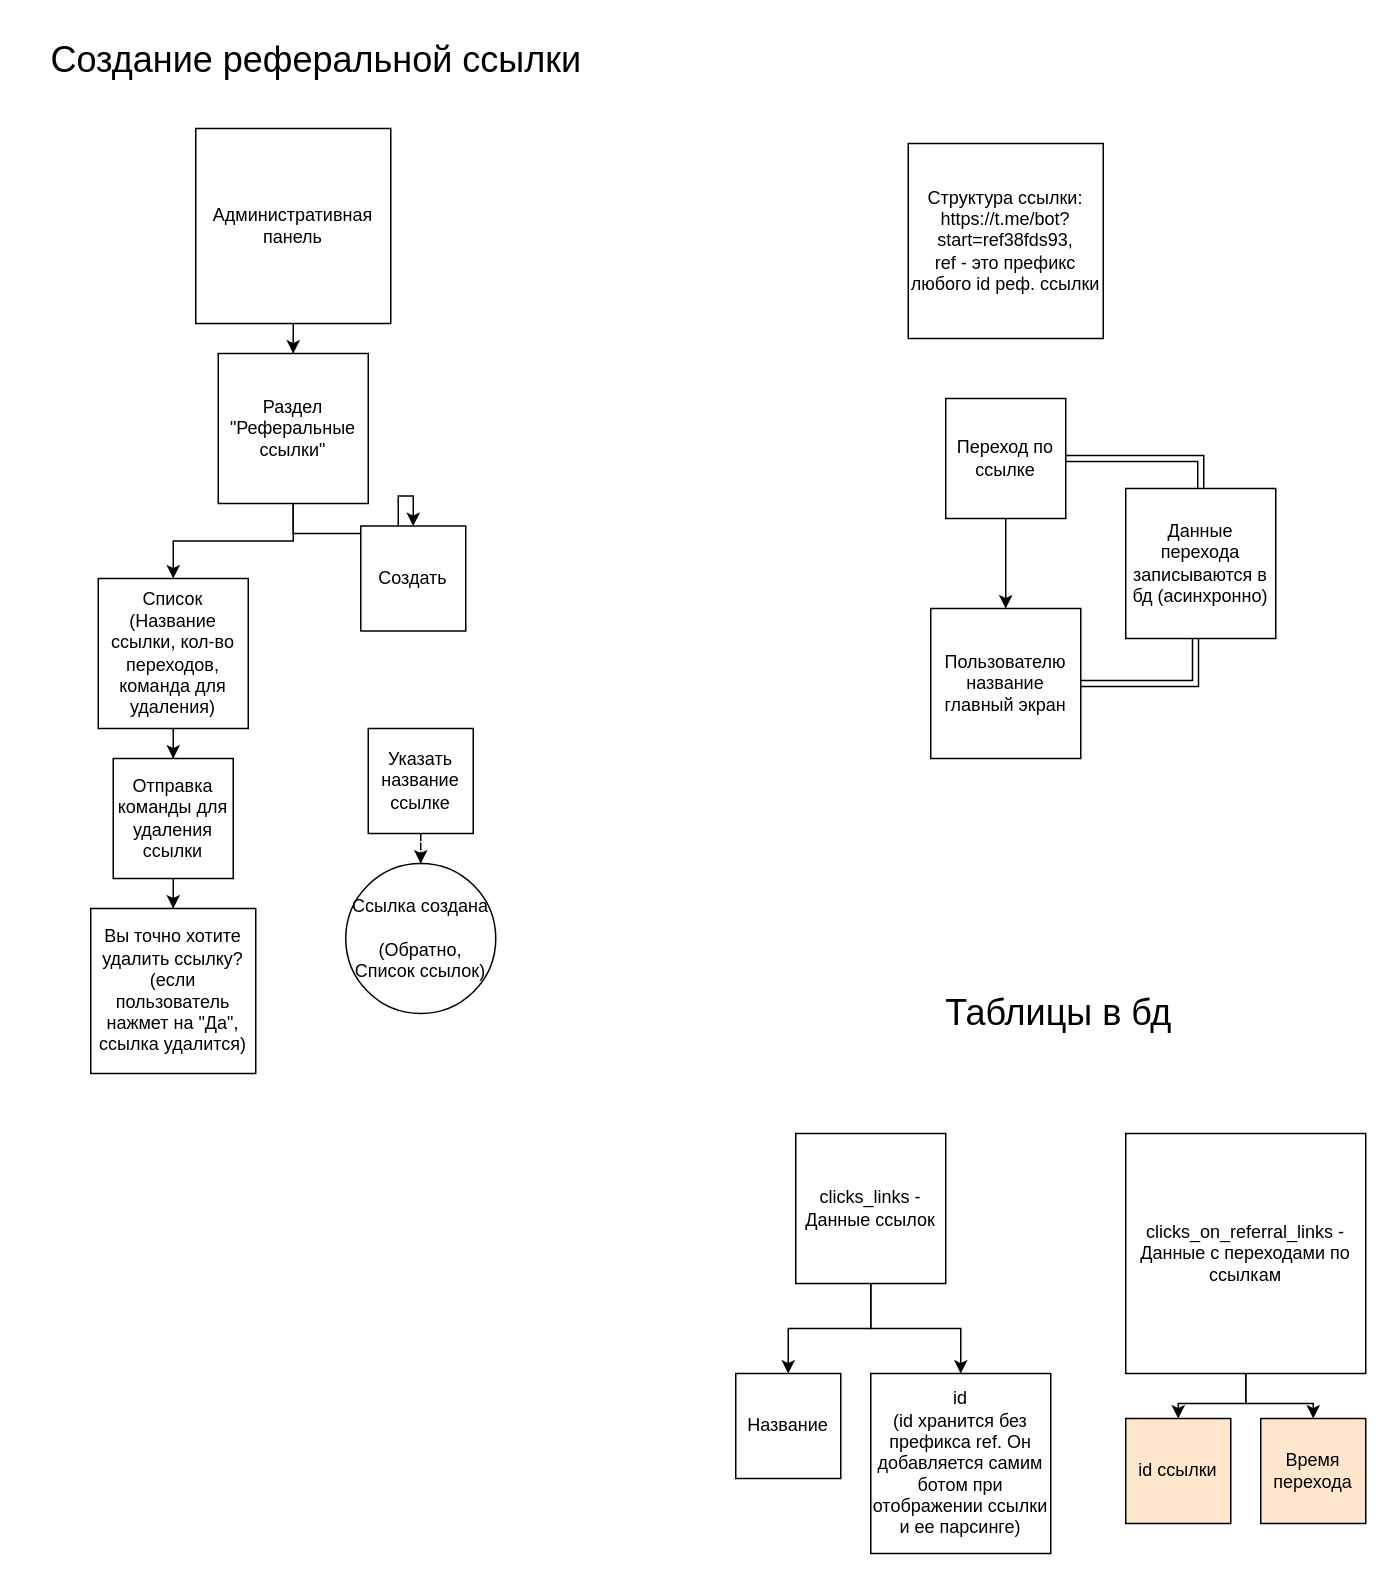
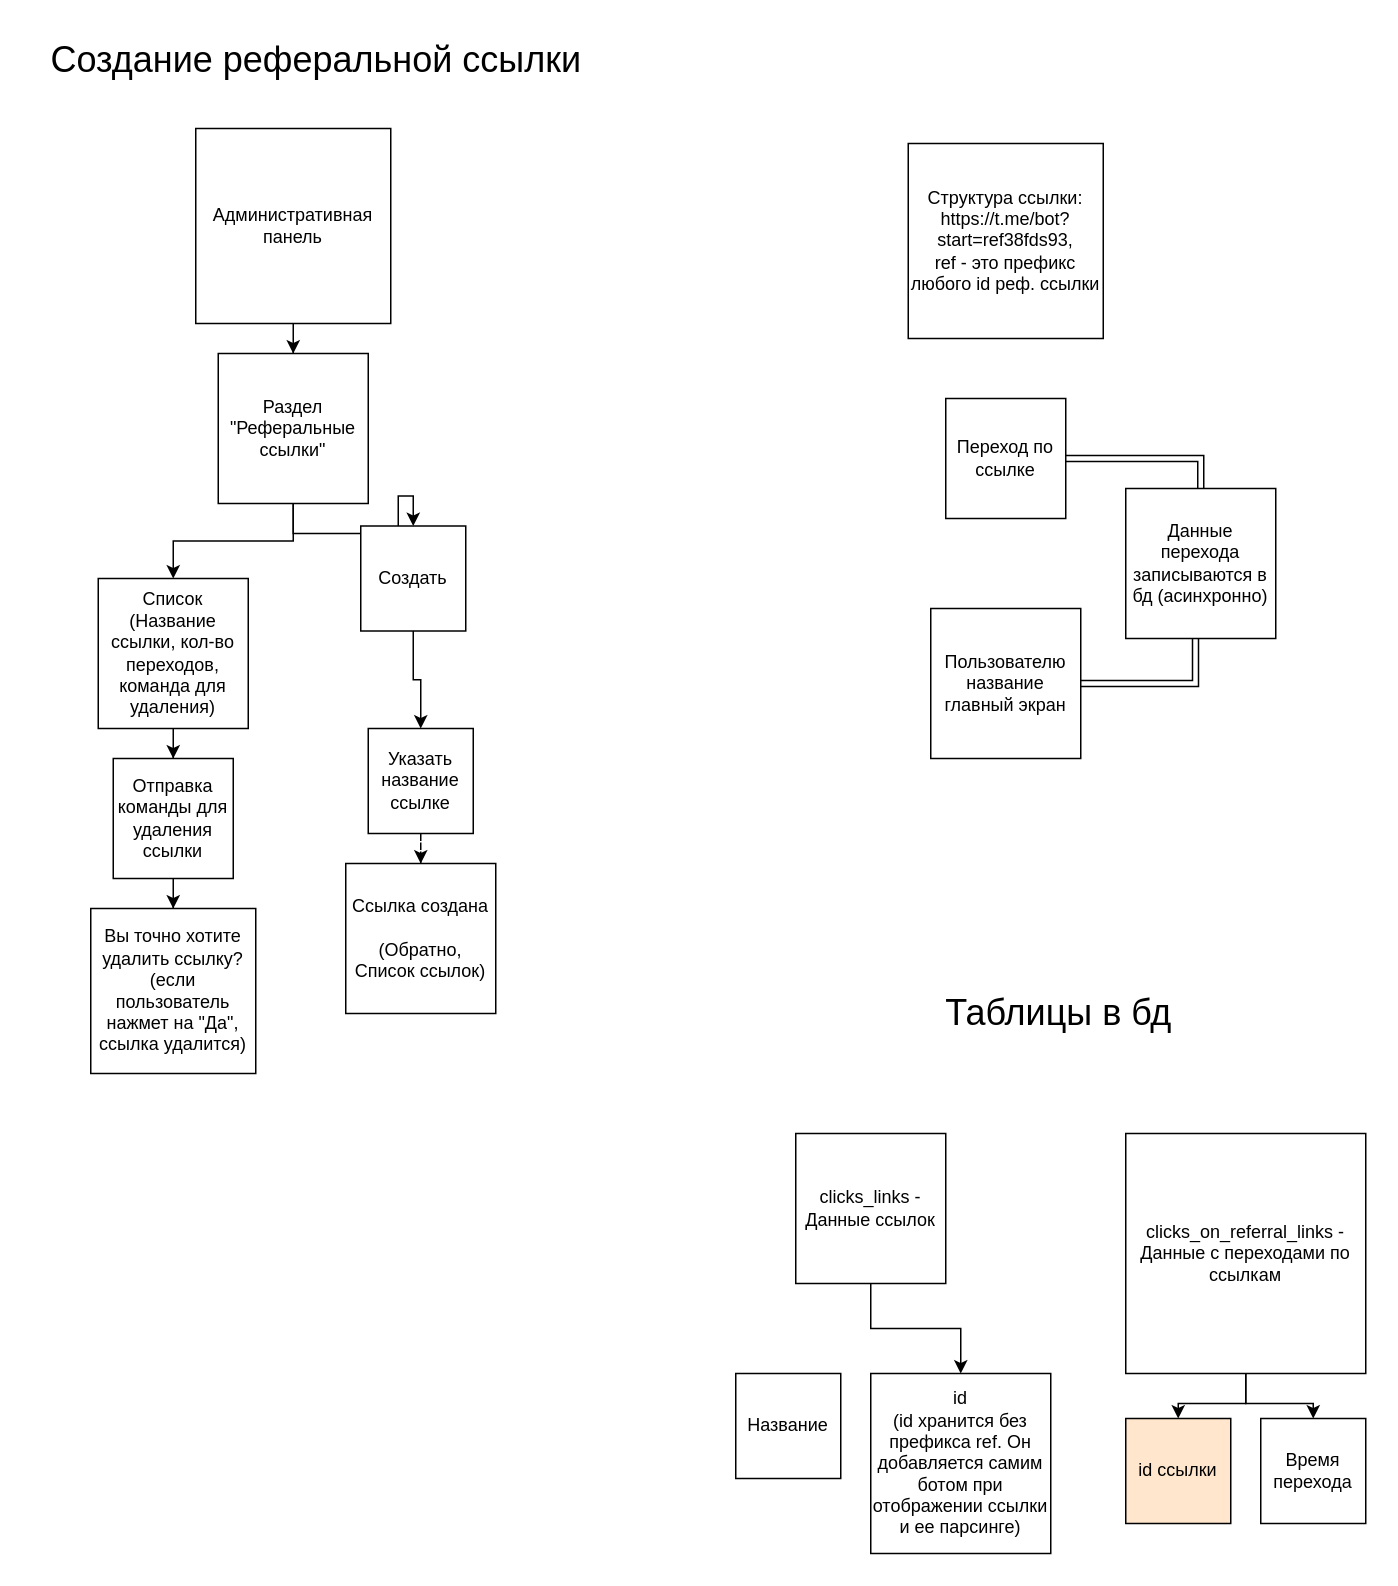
  <mxCell id="0" />
  <mxCell id="1" parent="0" />
  <mxCell id="2" style="edgeStyle=orthogonalEdgeStyle;rounded=0;orthogonalLoop=1;jettySize=auto;html=1;fontSize=24;" edge="1" parent="1" source="3" target="7"><mxGeometry relative="1" as="geometry" /></mxCell>
  <mxCell id="3" value="Административная панель" style="whiteSpace=wrap;html=1;aspect=fixed;" vertex="1" parent="1"><mxGeometry x="130" y="85" width="130" height="130" as="geometry" /></mxCell>
  <mxCell id="4" value="Создание реферальной ссылки" style="text;html=1;align=center;verticalAlign=middle;resizable=0;points=[];autosize=1;strokeColor=none;fillColor=none;strokeWidth=1;fontSize=24;" vertex="1" parent="1"><mxGeometry x="20" y="20" width="380" height="40" as="geometry" /></mxCell>
  <mxCell id="5" style="edgeStyle=orthogonalEdgeStyle;rounded=0;orthogonalLoop=1;jettySize=auto;html=1;fontSize=24;" edge="1" parent="1" source="7" target="9"><mxGeometry relative="1" as="geometry" /></mxCell>
  <mxCell id="6" style="edgeStyle=orthogonalEdgeStyle;rounded=0;orthogonalLoop=1;jettySize=auto;html=1;fontSize=24;" edge="1" parent="1" source="7" target="11"><mxGeometry relative="1" as="geometry" /></mxCell>
  <mxCell id="7" value="Раздел &quot;Реферальные ссылки&quot;" style="whiteSpace=wrap;html=1;aspect=fixed;" vertex="1" parent="1"><mxGeometry x="145" y="235" width="100" height="100" as="geometry" /></mxCell>
+ <mxCell id="8" style="edgeStyle=orthogonalEdgeStyle;rounded=0;orthogonalLoop=1;jettySize=auto;html=1;fontSize=24;" edge="1" parent="1" source="9" target="13"><mxGeometry relative="1" as="geometry" /></mxCell>
  <mxCell id="9" value="Создать" style="whiteSpace=wrap;html=1;aspect=fixed;" vertex="1" parent="1"><mxGeometry x="240" y="350" width="70" height="70" as="geometry" /></mxCell>
  <mxCell id="10" style="edgeStyle=orthogonalEdgeStyle;rounded=0;orthogonalLoop=1;jettySize=auto;html=1;fontSize=24;" edge="1" parent="1" source="11" target="16"><mxGeometry relative="1" as="geometry" /></mxCell>
  <mxCell id="11" value="Список&lt;br&gt;(Название ссылки, кол-во переходов, команда для удаления)" style="whiteSpace=wrap;html=1;aspect=fixed;" vertex="1" parent="1"><mxGeometry x="65" y="385" width="100" height="100" as="geometry" /></mxCell>
  <mxCell id="12" style="edgeStyle=orthogonalEdgeStyle;rounded=0;orthogonalLoop=1;jettySize=auto;html=1;fontSize=24;dashed=1;" edge="1" parent="1" source="13" target="14"><mxGeometry relative="1" as="geometry" /></mxCell>
  <mxCell id="13" value="Указать название ссылке" style="whiteSpace=wrap;html=1;aspect=fixed;" vertex="1" parent="1"><mxGeometry x="245" y="485" width="70" height="70" as="geometry" /></mxCell>
- <mxCell id="14" value="Ссылка создана&lt;br&gt;&lt;br&gt;(Обратно, Список ссылок)" style="ellipse;whiteSpace=wrap;html=1;aspect=fixed;" vertex="1" parent="1"><mxGeometry x="230" y="575" width="100" height="100" as="geometry" /></mxCell>
+ <mxCell id="14" value="Ссылка создана&lt;br&gt;&lt;br&gt;(Обратно, Список ссылок)" style="whiteSpace=wrap;html=1;aspect=fixed;" vertex="1" parent="1"><mxGeometry x="230" y="575" width="100" height="100" as="geometry" /></mxCell>
  <mxCell id="15" style="edgeStyle=orthogonalEdgeStyle;rounded=0;orthogonalLoop=1;jettySize=auto;html=1;fontSize=24;" edge="1" parent="1" source="16" target="17"><mxGeometry relative="1" as="geometry" /></mxCell>
  <mxCell id="16" value="Отправка команды для удаления ссылки" style="whiteSpace=wrap;html=1;aspect=fixed;" vertex="1" parent="1"><mxGeometry x="75" y="505" width="80" height="80" as="geometry" /></mxCell>
  <mxCell id="17" value="Вы точно хотите удалить ссылку?&lt;br&gt;(если пользователь нажмет на &quot;Да&quot;, ссылка удалится)" style="whiteSpace=wrap;html=1;aspect=fixed;" vertex="1" parent="1"><mxGeometry x="60" y="605" width="110" height="110" as="geometry" /></mxCell>
  <mxCell id="18" value="Структура ссылки:&lt;br&gt;https://t.me/bot?start=ref38fds93,&lt;br&gt;ref - это префикс любого id реф. ссылки" style="whiteSpace=wrap;html=1;aspect=fixed;" vertex="1" parent="1"><mxGeometry x="605" y="95" width="130" height="130" as="geometry" /></mxCell>
  <mxCell id="19" style="edgeStyle=orthogonalEdgeStyle;rounded=0;orthogonalLoop=1;jettySize=auto;html=1;entryX=0.5;entryY=0;entryDx=0;entryDy=0;fontSize=24;shape=link;" edge="1" parent="1" source="21" target="24"><mxGeometry relative="1" as="geometry" /></mxCell>
- <mxCell id="20" style="edgeStyle=orthogonalEdgeStyle;rounded=0;orthogonalLoop=1;jettySize=auto;html=1;fontSize=24;" edge="1" parent="1" source="21" target="22"><mxGeometry relative="1" as="geometry" /></mxCell>
  <mxCell id="21" value="Переход по ссылке" style="whiteSpace=wrap;html=1;aspect=fixed;" vertex="1" parent="1"><mxGeometry x="630" y="265" width="80" height="80" as="geometry" /></mxCell>
  <mxCell id="22" value="Пользователю название главный экран" style="whiteSpace=wrap;html=1;aspect=fixed;" vertex="1" parent="1"><mxGeometry x="620" y="405" width="100" height="100" as="geometry" /></mxCell>
  <mxCell id="23" style="edgeStyle=orthogonalEdgeStyle;shape=link;rounded=0;orthogonalLoop=1;jettySize=auto;html=1;fontSize=24;exitX=0.465;exitY=0.998;exitDx=0;exitDy=0;exitPerimeter=0;" edge="1" parent="1" source="24" target="22"><mxGeometry relative="1" as="geometry" /></mxCell>
  <mxCell id="24" value="Данные перехода записываются в бд (асинхронно)" style="whiteSpace=wrap;html=1;aspect=fixed;" vertex="1" parent="1"><mxGeometry x="750" y="325" width="100" height="100" as="geometry" /></mxCell>
  <mxCell id="25" value="Таблицы в бд" style="text;html=1;align=center;verticalAlign=middle;resizable=0;points=[];autosize=1;strokeColor=none;fillColor=none;strokeWidth=1;fontSize=24;" vertex="1" parent="1"><mxGeometry x="620" y="655" width="170" height="40" as="geometry" /></mxCell>
  <mxCell id="26" style="edgeStyle=orthogonalEdgeStyle;rounded=0;orthogonalLoop=1;jettySize=auto;html=1;fontSize=24;" edge="1" parent="1" source="28" target="33"><mxGeometry relative="1" as="geometry" /></mxCell>
- <mxCell id="27" style="edgeStyle=orthogonalEdgeStyle;rounded=0;orthogonalLoop=1;jettySize=auto;html=1;fontSize=24;" edge="1" parent="1" source="28" target="32"><mxGeometry relative="1" as="geometry" /></mxCell>
  <mxCell id="28" value="clicks_links&amp;nbsp;- Данные ссылок" style="whiteSpace=wrap;html=1;aspect=fixed;" vertex="1" parent="1"><mxGeometry x="530" y="755" width="100" height="100" as="geometry" /></mxCell>
  <mxCell id="29" style="edgeStyle=orthogonalEdgeStyle;rounded=0;orthogonalLoop=1;jettySize=auto;html=1;fontSize=24;" edge="1" parent="1" source="31" target="34"><mxGeometry relative="1" as="geometry" /></mxCell>
  <mxCell id="30" style="edgeStyle=orthogonalEdgeStyle;rounded=0;orthogonalLoop=1;jettySize=auto;html=1;fontSize=24;" edge="1" parent="1" source="31" target="35"><mxGeometry relative="1" as="geometry" /></mxCell>
  <mxCell id="31" value="clicks_on_referral_links&amp;nbsp;- Данные с переходами по ссылкам" style="whiteSpace=wrap;html=1;aspect=fixed;" vertex="1" parent="1"><mxGeometry x="750" y="755" width="160" height="160" as="geometry" /></mxCell>
  <mxCell id="32" value="Название" style="whiteSpace=wrap;html=1;aspect=fixed;" vertex="1" parent="1"><mxGeometry x="490" y="915" width="70" height="70" as="geometry" /></mxCell>
  <mxCell id="33" value="id&lt;br&gt;(id хранится без префикса ref. Он добавляется самим ботом при отображении ссылки и ее парсинге)" style="whiteSpace=wrap;html=1;aspect=fixed;" vertex="1" parent="1"><mxGeometry x="580" y="915" width="120" height="120" as="geometry" /></mxCell>
  <mxCell id="34" value="id ссылки" style="whiteSpace=wrap;html=1;aspect=fixed;fillColor=#ffe6cc;" vertex="1" parent="1"><mxGeometry x="750" y="945" width="70" height="70" as="geometry" /></mxCell>
- <mxCell id="35" value="Время перехода" style="whiteSpace=wrap;html=1;aspect=fixed;fillColor=#ffe6cc;" vertex="1" parent="1"><mxGeometry x="840" y="945" width="70" height="70" as="geometry" /></mxCell>
+ <mxCell id="35" value="Время перехода" style="whiteSpace=wrap;html=1;aspect=fixed;" vertex="1" parent="1"><mxGeometry x="840" y="945" width="70" height="70" as="geometry" /></mxCell>
